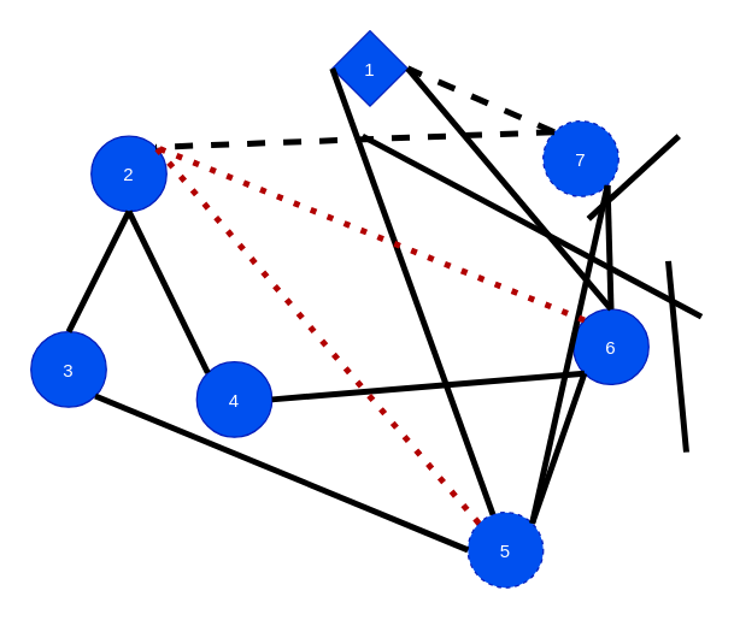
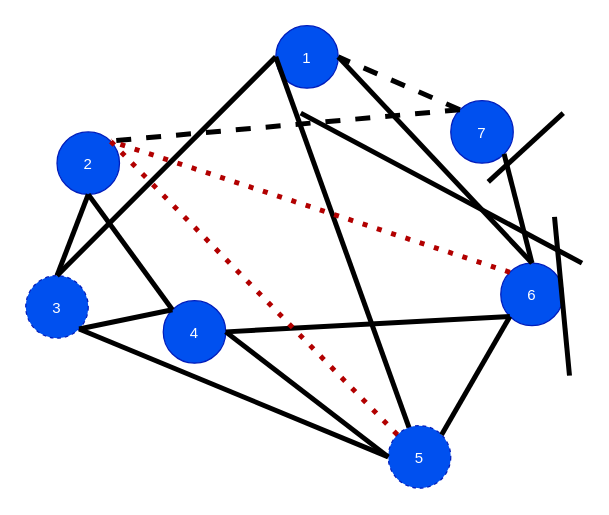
  <mxCell id="0" />
  <mxCell id="1" parent="0" />
  <mxCell id="2" value="4" style="ellipse;aspect=fixed;fillColor=#0050ef;fontColor=#ffffff;strokeColor=#001DBC;" parent="1" vertex="1"><mxGeometry x="130" y="240" width="50" height="50" as="geometry" /></mxCell>
  <mxCell id="3" value="5" style="ellipse;aspect=fixed;fillColor=#0050ef;fontColor=#ffffff;strokeColor=#001DBC;dashed=1;" parent="1" vertex="1"><mxGeometry x="310" y="340" width="50" height="50" as="geometry" /></mxCell>
- <mxCell id="4" value="6" style="ellipse;aspect=fixed;fillColor=#0050ef;fontColor=#ffffff;strokeColor=#001DBC;" parent="1" vertex="1"><mxGeometry x="380" y="205" width="50" height="50" as="geometry" /></mxCell>
- <mxCell id="5" value="7" style="ellipse;aspect=fixed;fillColor=#0050ef;fontColor=#ffffff;strokeColor=#001DBC;dashed=1;" parent="1" vertex="1"><mxGeometry x="360" y="80" width="50" height="50" as="geometry" /></mxCell>
- <mxCell id="6" value="1" style="rhombus;aspect=fixed;fillColor=#0050ef;fontColor=#ffffff;strokeColor=#001DBC;" parent="1" vertex="1"><mxGeometry x="220" y="20" width="50" height="50" as="geometry" /></mxCell>
- <mxCell id="7" value="2" style="ellipse;aspect=fixed;fillColor=#0050ef;fontColor=#ffffff;strokeColor=#001DBC;" parent="1" vertex="1"><mxGeometry x="60" y="90" width="50" height="50" as="geometry" /></mxCell>
- <mxCell id="8" value="3" style="ellipse;aspect=fixed;fillColor=#0050ef;fontColor=#ffffff;strokeColor=#001DBC;" parent="1" vertex="1"><mxGeometry x="20" y="220" width="50" height="50" as="geometry" /></mxCell>
+ <mxCell id="4" value="6" style="ellipse;aspect=fixed;fillColor=#0050ef;fontColor=#ffffff;strokeColor=#001DBC;" parent="1" vertex="1"><mxGeometry x="400" y="210" width="50" height="50" as="geometry" /></mxCell>
+ <mxCell id="5" value="7" style="ellipse;aspect=fixed;fillColor=#0050ef;fontColor=#ffffff;strokeColor=#001DBC;" parent="1" vertex="1"><mxGeometry x="360" y="80" width="50" height="50" as="geometry" /></mxCell>
+ <mxCell id="6" value="1" style="ellipse;aspect=fixed;fillColor=#0050ef;fontColor=#ffffff;strokeColor=#001DBC;" parent="1" vertex="1"><mxGeometry x="220" y="20" width="50" height="50" as="geometry" /></mxCell>
+ <mxCell id="7" value="2" style="ellipse;aspect=fixed;fillColor=#0050ef;fontColor=#ffffff;strokeColor=#001DBC;" parent="1" vertex="1"><mxGeometry x="45" y="105" width="50" height="50" as="geometry" /></mxCell>
+ <mxCell id="8" value="3" style="ellipse;aspect=fixed;fillColor=#0050ef;fontColor=#ffffff;strokeColor=#001DBC;dashed=1;" parent="1" vertex="1"><mxGeometry x="20" y="220" width="50" height="50" as="geometry" /></mxCell>
  <mxCell id="9" value="" style="endArrow=none;rounded=0;strokeWidth=4;entryX=0.94;entryY=0.68;entryDx=0;entryDy=0;entryPerimeter=0;exitX=0;exitY=0.5;exitDx=0;exitDy=0;" parent="1" edge="1"><mxGeometry width="50" height="50" relative="1" as="geometry"><mxPoint x="390" y="145" as="sourcePoint" /><mxPoint x="450" y="90" as="targetPoint" /></mxGeometry></mxCell>
  <mxCell id="10" value="" style="endArrow=none;rounded=0;strokeWidth=4;entryX=1;entryY=0.5;entryDx=0;entryDy=0;exitX=0;exitY=0;exitDx=0;exitDy=0;dashed=1;" parent="1" source="5" target="6" edge="1"><mxGeometry width="50" height="50" relative="1" as="geometry"><mxPoint x="290" y="105" as="sourcePoint" /><mxPoint x="230" y="80" as="targetPoint" /></mxGeometry></mxCell>
  <mxCell id="11" value="" style="endArrow=none;rounded=0;strokeWidth=4;exitX=0.5;exitY=0;exitDx=0;exitDy=0;entryX=1;entryY=1;entryDx=0;entryDy=0;" parent="1" edge="1"><mxGeometry width="50" height="50" relative="1" as="geometry"><mxPoint x="465" y="210" as="sourcePoint" /><mxPoint x="240" y="90" as="targetPoint" /></mxGeometry></mxCell>
  <mxCell id="12" value="" style="endArrow=none;rounded=0;strokeWidth=4;exitX=0.5;exitY=0;exitDx=0;exitDy=0;entryX=0.5;entryY=1;entryDx=0;entryDy=0;" parent="1" edge="1"><mxGeometry width="50" height="50" relative="1" as="geometry"><mxPoint x="455" y="300" as="sourcePoint" /><mxPoint x="443" y="173" as="targetPoint" /></mxGeometry></mxCell>
  <mxCell id="13" value="" style="endArrow=none;rounded=0;strokeWidth=4;exitX=1;exitY=1;exitDx=0;exitDy=0;entryX=0.5;entryY=0;entryDx=0;entryDy=0;" parent="1" source="5" target="4" edge="1"><mxGeometry width="50" height="50" relative="1" as="geometry"><mxPoint x="495" y="240" as="sourcePoint" /><mxPoint x="463" y="193" as="targetPoint" /></mxGeometry></mxCell>
  <mxCell id="14" value="" style="endArrow=none;rounded=0;strokeWidth=4;entryX=1;entryY=0;entryDx=0;entryDy=0;exitX=0;exitY=1;exitDx=0;exitDy=0;" parent="1" source="4" target="3" edge="1"><mxGeometry width="50" height="50" relative="1" as="geometry"><mxPoint x="410" y="260" as="sourcePoint" /><mxPoint x="473" y="203" as="targetPoint" /></mxGeometry></mxCell>
+ <mxCell id="15" value="" style="endArrow=none;rounded=0;strokeWidth=4;exitX=0;exitY=0.5;exitDx=0;exitDy=0;entryX=1;entryY=0.5;entryDx=0;entryDy=0;" parent="1" source="3" target="2" edge="1"><mxGeometry width="50" height="50" relative="1" as="geometry"><mxPoint x="515" y="260" as="sourcePoint" /><mxPoint x="483" y="213" as="targetPoint" /></mxGeometry></mxCell>
+ <mxCell id="16" value="" style="endArrow=none;rounded=0;strokeWidth=4;exitX=0;exitY=0;exitDx=0;exitDy=0;entryX=1;entryY=1;entryDx=0;entryDy=0;" parent="1" source="2" target="8" edge="1"><mxGeometry width="50" height="50" relative="1" as="geometry"><mxPoint x="525" y="270" as="sourcePoint" /><mxPoint x="493" y="223" as="targetPoint" /></mxGeometry></mxCell>
  <mxCell id="17" value="" style="endArrow=none;rounded=0;strokeWidth=4;exitX=0.5;exitY=1;exitDx=0;exitDy=0;entryX=0.5;entryY=0;entryDx=0;entryDy=0;" parent="1" source="7" target="8" edge="1"><mxGeometry width="50" height="50" relative="1" as="geometry"><mxPoint x="535" y="280" as="sourcePoint" /><mxPoint x="503" y="233" as="targetPoint" /></mxGeometry></mxCell>
  <mxCell id="18" value="" style="endArrow=none;rounded=0;strokeWidth=4;exitX=0;exitY=0.5;exitDx=0;exitDy=0;" parent="1" source="6" target="3" edge="1"><mxGeometry width="50" height="50" relative="1" as="geometry"><mxPoint x="545" y="290" as="sourcePoint" /><mxPoint x="513" y="243" as="targetPoint" /></mxGeometry></mxCell>
  <mxCell id="19" value="" style="endArrow=none;rounded=0;strokeWidth=4;exitX=0;exitY=0;exitDx=0;exitDy=0;entryX=1;entryY=0;entryDx=0;entryDy=0;dashed=1;" edge="1" parent="1" source="5" target="7"><mxGeometry width="50" height="50" relative="1" as="geometry"><mxPoint x="230" y="55" as="sourcePoint" /><mxPoint x="113" y="107" as="targetPoint" /></mxGeometry></mxCell>
  <mxCell id="20" value="" style="endArrow=none;rounded=0;strokeWidth=4;exitX=0;exitY=0;exitDx=0;exitDy=0;entryX=0.5;entryY=1;entryDx=0;entryDy=0;" edge="1" parent="1" source="2" target="7"><mxGeometry width="50" height="50" relative="1" as="geometry"><mxPoint x="240" y="65" as="sourcePoint" /><mxPoint x="123" y="117" as="targetPoint" /></mxGeometry></mxCell>
+ <mxCell id="21" value="" style="endArrow=none;rounded=0;strokeWidth=4;exitX=0;exitY=0.5;exitDx=0;exitDy=0;entryX=0.5;entryY=0;entryDx=0;entryDy=0;" edge="1" parent="1" source="6" target="8"><mxGeometry width="50" height="50" relative="1" as="geometry"><mxPoint x="250" y="75" as="sourcePoint" /><mxPoint x="133" y="127" as="targetPoint" /></mxGeometry></mxCell>
  <mxCell id="22" value="" style="endArrow=none;rounded=0;strokeWidth=4;exitX=0;exitY=0.5;exitDx=0;exitDy=0;entryX=1;entryY=1;entryDx=0;entryDy=0;" edge="1" parent="1" source="3" target="8"><mxGeometry width="50" height="50" relative="1" as="geometry"><mxPoint x="260" y="85" as="sourcePoint" /><mxPoint x="143" y="137" as="targetPoint" /></mxGeometry></mxCell>
  <mxCell id="23" value="" style="endArrow=none;rounded=0;strokeWidth=4;exitX=0;exitY=1;exitDx=0;exitDy=0;entryX=1;entryY=0.5;entryDx=0;entryDy=0;" edge="1" parent="1" source="4" target="2"><mxGeometry width="50" height="50" relative="1" as="geometry"><mxPoint x="270" y="95" as="sourcePoint" /><mxPoint x="153" y="147" as="targetPoint" /></mxGeometry></mxCell>
- <mxCell id="24" value="" style="endArrow=none;rounded=0;strokeWidth=4;entryX=1;entryY=0;entryDx=0;entryDy=0;exitX=1;exitY=1;exitDx=0;exitDy=0;" edge="1" parent="1" source="5" target="3"><mxGeometry width="50" height="50" relative="1" as="geometry"><mxPoint x="417" y="263" as="sourcePoint" /><mxPoint x="363" y="357" as="targetPoint" /></mxGeometry></mxCell>
  <mxCell id="25" value="" style="endArrow=none;rounded=0;strokeWidth=4;entryX=0.5;entryY=0;entryDx=0;entryDy=0;exitX=1;exitY=0.5;exitDx=0;exitDy=0;" edge="1" parent="1" source="6" target="4"><mxGeometry width="50" height="50" relative="1" as="geometry"><mxPoint x="427" y="273" as="sourcePoint" /><mxPoint x="373" y="367" as="targetPoint" /></mxGeometry></mxCell>
  <mxCell id="26" value="" style="endArrow=none;rounded=0;strokeWidth=4;exitX=0;exitY=0;exitDx=0;exitDy=0;entryX=1;entryY=0;entryDx=0;entryDy=0;dashed=1;dashPattern=1 2;fillColor=#e51400;strokeColor=#B20000;" edge="1" parent="1" source="4" target="7"><mxGeometry width="50" height="50" relative="1" as="geometry"><mxPoint x="417" y="263" as="sourcePoint" /><mxPoint x="190" y="375" as="targetPoint" /></mxGeometry></mxCell>
  <mxCell id="27" value="" style="endArrow=none;rounded=0;strokeWidth=4;exitX=0;exitY=0;exitDx=0;exitDy=0;entryX=1;entryY=0;entryDx=0;entryDy=0;dashed=1;dashPattern=1 2;fillColor=#e51400;strokeColor=#B20000;" edge="1" parent="1" source="3" target="7"><mxGeometry width="50" height="50" relative="1" as="geometry"><mxPoint x="417" y="227" as="sourcePoint" /><mxPoint x="113" y="107" as="targetPoint" /></mxGeometry></mxCell>
